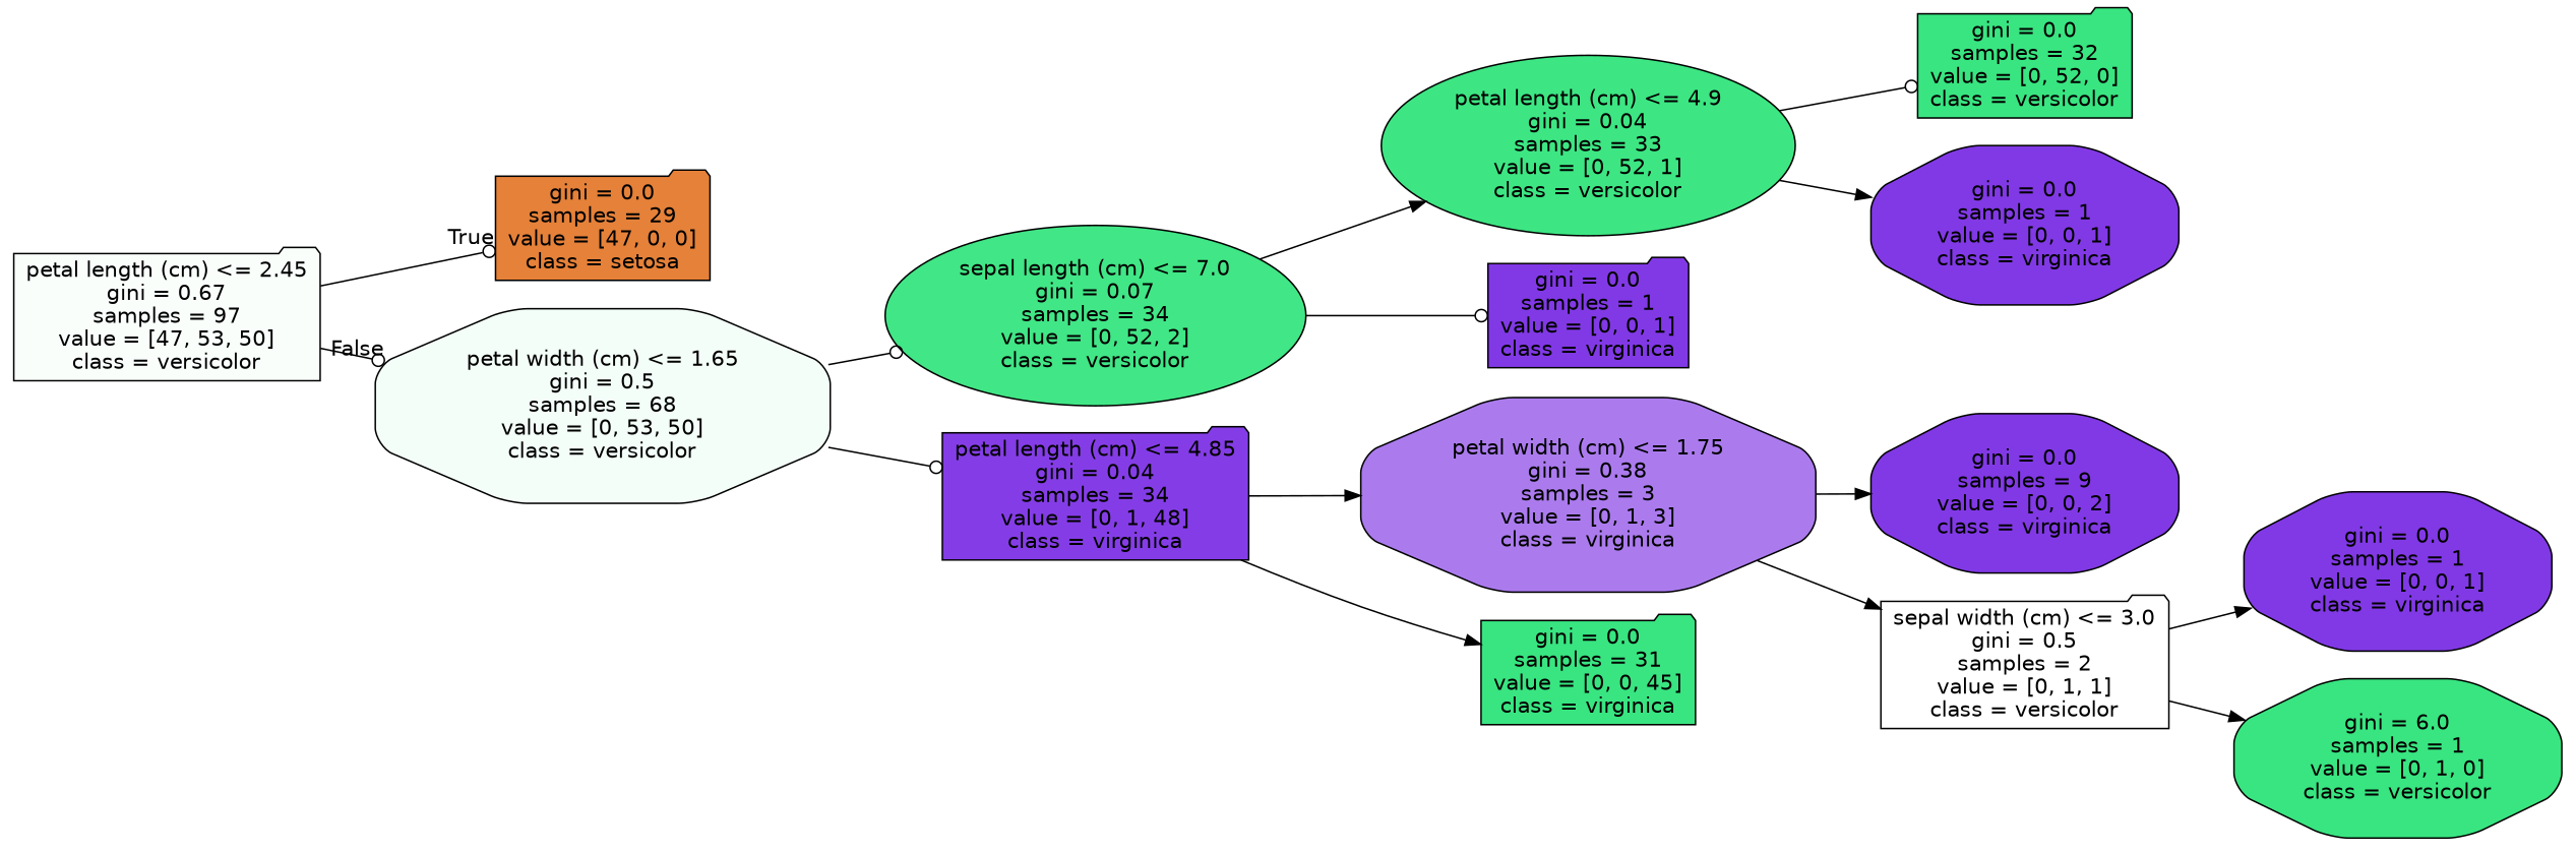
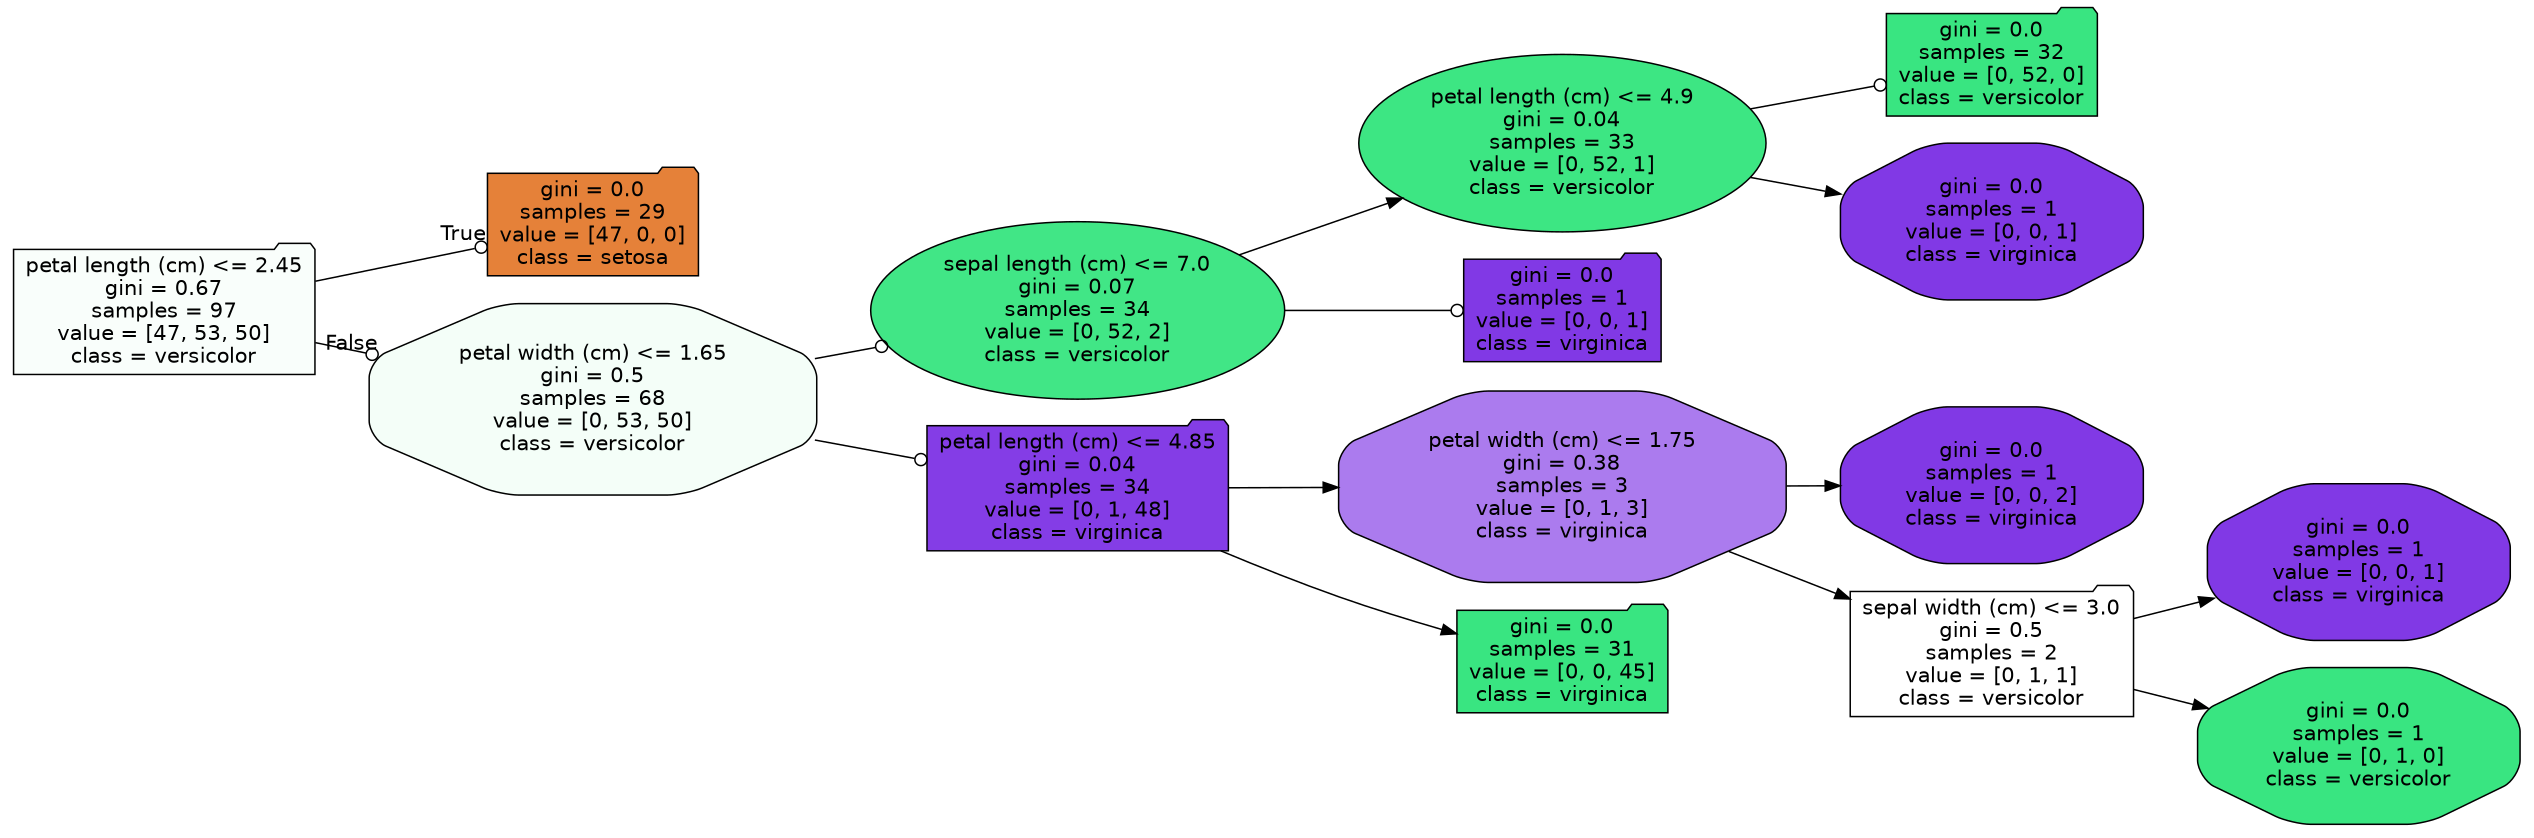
  digraph {
    rankdir=LR
    node [color=black fillcolor="#8139e5" fontname=helvetica shape=folder style="filled, rounded"]
    edge [arrowhead=normal fontname=helvetica]
    n1 [fillcolor="#f9fefb" label="petal length (cm) <= 2.45\ngini = 0.67\nsamples = 97\nvalue = [47, 53, 50]\nclass = versicolor"]
    n2 [fillcolor="#e58139" label="gini = 0.0\nsamples = 29\nvalue = [47, 0, 0]\nclass = setosa"]
    n3 [fillcolor="#f4fef8" label="petal width (cm) <= 1.65\ngini = 0.5\nsamples = 68\nvalue = [0, 53, 50]\nclass = versicolor" shape=octagon]
    n4 [fillcolor="#41e686" label="sepal length (cm) <= 7.0\ngini = 0.07\nsamples = 34\nvalue = [0, 52, 2]\nclass = versicolor" shape=ellipse]
    n5 [fillcolor="#843de6" label="petal length (cm) <= 4.85\ngini = 0.04\nsamples = 34\nvalue = [0, 1, 48]\nclass = virginica"]
    n6 [fillcolor="#3de683" label="petal length (cm) <= 4.9\ngini = 0.04\nsamples = 33\nvalue = [0, 52, 1]\nclass = versicolor" shape=ellipse]
    n7 [label="gini = 0.0\nsamples = 1\nvalue = [0, 0, 1]\nclass = virginica"]
    n8 [fillcolor="#ab7bee" label="petal width (cm) <= 1.75\ngini = 0.38\nsamples = 3\nvalue = [0, 1, 3]\nclass = virginica" shape=octagon]
    n9 [fillcolor="#39e581" label="gini = 0.0\nsamples = 31\nvalue = [0, 0, 45]\nclass = virginica"]
    n10 [fillcolor="#39e581" label="gini = 0.0\nsamples = 32\nvalue = [0, 52, 0]\nclass = versicolor"]
    n11 [label="gini = 0.0\nsamples = 1\nvalue = [0, 0, 1]\nclass = virginica" shape=octagon]
-   n12 [label="gini = 0.0\nsamples = 9\nvalue = [0, 0, 2]\nclass = virginica" shape=octagon]
+   n12 [label="gini = 0.0\nsamples = 1\nvalue = [0, 0, 2]\nclass = virginica" shape=octagon]
    n13 [fillcolor="#ffffff" label="sepal width (cm) <= 3.0\ngini = 0.5\nsamples = 2\nvalue = [0, 1, 1]\nclass = versicolor"]
    n14 [label="gini = 0.0\nsamples = 1\nvalue = [0, 0, 1]\nclass = virginica" shape=octagon]
-   n15 [fillcolor="#39e581" label="gini = 6.0\nsamples = 1\nvalue = [0, 1, 0]\nclass = versicolor" shape=octagon]
+   n15 [fillcolor="#39e581" label="gini = 0.0\nsamples = 1\nvalue = [0, 1, 0]\nclass = versicolor" shape=octagon]
    n1 -> n2 [arrowhead=odot headlabel=True labelangle=45 labeldistance=2.5]
    n1 -> n3 [arrowhead=odot headlabel=False labelangle=-45 labeldistance=2.5]
    n3 -> n4 [arrowhead=odot]
    n3 -> n5 [arrowhead=odot]
    n4 -> n6
    n4 -> n7 [arrowhead=odot]
    n5 -> n8
    n5 -> n9
    n6 -> n10 [arrowhead=odot]
    n6 -> n11
    n8 -> n12
    n8 -> n13
    n13 -> n14
    n13 -> n15
  }
